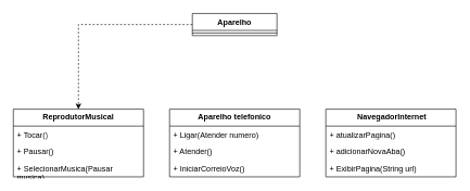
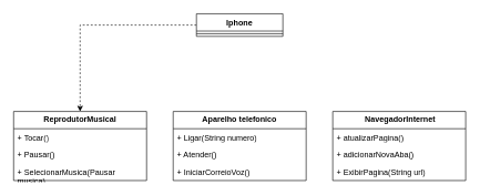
  <mxCell id="0" />
  <mxCell id="1" parent="0" />
  <mxCell id="2" style="edgeStyle=orthogonalEdgeStyle;rounded=0;orthogonalLoop=1;jettySize=auto;html=1;dashed=1;" edge="1" parent="1" source="3" target="5"><mxGeometry relative="1" as="geometry" /></mxCell>
- <mxCell id="3" value="Aparelho&lt;div&gt;&lt;br&gt;&lt;/div&gt;" style="swimlane;fontStyle=1;align=center;verticalAlign=top;childLayout=stackLayout;horizontal=1;startSize=26;horizontalStack=0;resizeParent=1;resizeParentMax=0;resizeLast=0;collapsible=1;marginBottom=0;whiteSpace=wrap;html=1;" parent="1" vertex="1"><mxGeometry x="295" y="20" width="130" height="34" as="geometry"><mxRectangle x="340" y="-106" width="100" height="30" as="alternateBounds" /></mxGeometry></mxCell>
+ <mxCell id="3" value="Iphone&lt;div&gt;&lt;br&gt;&lt;/div&gt;" style="swimlane;fontStyle=1;align=center;verticalAlign=top;childLayout=stackLayout;horizontal=1;startSize=26;horizontalStack=0;resizeParent=1;resizeParentMax=0;resizeLast=0;collapsible=1;marginBottom=0;whiteSpace=wrap;html=1;" parent="1" vertex="1"><mxGeometry x="295" y="20" width="130" height="34" as="geometry"><mxRectangle x="340" y="-106" width="100" height="30" as="alternateBounds" /></mxGeometry></mxCell>
  <mxCell id="4" value="" style="line;strokeWidth=1;fillColor=none;align=left;verticalAlign=middle;spacingTop=-1;spacingLeft=3;spacingRight=3;rotatable=0;labelPosition=right;points=[];portConstraint=eastwest;strokeColor=inherit;" parent="3" vertex="1"><mxGeometry y="26" width="130" height="8" as="geometry" /></mxCell>
  <mxCell id="5" value="&lt;b&gt;ReprodutorMusical&lt;/b&gt;" style="swimlane;fontStyle=0;childLayout=stackLayout;horizontal=1;startSize=26;fillColor=none;horizontalStack=0;resizeParent=1;resizeParentMax=0;resizeLast=0;collapsible=1;marginBottom=0;whiteSpace=wrap;html=1;" vertex="1" parent="1"><mxGeometry x="20" y="167" width="200" height="104" as="geometry" /></mxCell>
  <mxCell id="6" value="+ Tocar()" style="text;strokeColor=none;fillColor=none;align=left;verticalAlign=top;spacingLeft=4;spacingRight=4;overflow=hidden;rotatable=0;points=[[0,0.5],[1,0.5]];portConstraint=eastwest;whiteSpace=wrap;html=1;" vertex="1" parent="5"><mxGeometry y="26" width="200" height="26" as="geometry" /></mxCell>
  <mxCell id="7" value="+ Pausar()" style="text;strokeColor=none;fillColor=none;align=left;verticalAlign=top;spacingLeft=4;spacingRight=4;overflow=hidden;rotatable=0;points=[[0,0.5],[1,0.5]];portConstraint=eastwest;whiteSpace=wrap;html=1;" vertex="1" parent="5"><mxGeometry y="52" width="200" height="26" as="geometry" /></mxCell>
  <mxCell id="8" value="+ SelecionarMusica(Pausar musica&lt;span style=&quot;background-color: initial;&quot;&gt;)&lt;/span&gt;" style="text;strokeColor=none;fillColor=none;align=left;verticalAlign=top;spacingLeft=4;spacingRight=4;overflow=hidden;rotatable=0;points=[[0,0.5],[1,0.5]];portConstraint=eastwest;whiteSpace=wrap;html=1;" vertex="1" parent="5"><mxGeometry y="78" width="200" height="26" as="geometry" /></mxCell>
  <mxCell id="9" value="&lt;b&gt;&amp;nbsp;NavegadorInternet&lt;/b&gt;" style="swimlane;fontStyle=0;childLayout=stackLayout;horizontal=1;startSize=26;fillColor=none;horizontalStack=0;resizeParent=1;resizeParentMax=0;resizeLast=0;collapsible=1;marginBottom=0;whiteSpace=wrap;html=1;" vertex="1" parent="1"><mxGeometry x="500" y="167" width="200" height="104" as="geometry" /></mxCell>
  <mxCell id="10" value="+ atualizarPagina()" style="text;strokeColor=none;fillColor=none;align=left;verticalAlign=top;spacingLeft=4;spacingRight=4;overflow=hidden;rotatable=0;points=[[0,0.5],[1,0.5]];portConstraint=eastwest;whiteSpace=wrap;html=1;" vertex="1" parent="9"><mxGeometry y="26" width="200" height="26" as="geometry" /></mxCell>
  <mxCell id="11" value="+ adicionarNovaAba()" style="text;strokeColor=none;fillColor=none;align=left;verticalAlign=top;spacingLeft=4;spacingRight=4;overflow=hidden;rotatable=0;points=[[0,0.5],[1,0.5]];portConstraint=eastwest;whiteSpace=wrap;html=1;" vertex="1" parent="9"><mxGeometry y="52" width="200" height="26" as="geometry" /></mxCell>
  <mxCell id="12" value="+ ExibirPagina(String url&lt;span style=&quot;background-color: initial;&quot;&gt;)&lt;/span&gt;" style="text;strokeColor=none;fillColor=none;align=left;verticalAlign=top;spacingLeft=4;spacingRight=4;overflow=hidden;rotatable=0;points=[[0,0.5],[1,0.5]];portConstraint=eastwest;whiteSpace=wrap;html=1;" vertex="1" parent="9"><mxGeometry y="78" width="200" height="26" as="geometry" /></mxCell>
  <mxCell id="13" value="&lt;b&gt;Aparelho telefonico&lt;/b&gt;" style="swimlane;fontStyle=0;childLayout=stackLayout;horizontal=1;startSize=26;fillColor=none;horizontalStack=0;resizeParent=1;resizeParentMax=0;resizeLast=0;collapsible=1;marginBottom=0;whiteSpace=wrap;html=1;" vertex="1" parent="1"><mxGeometry x="260" y="167" width="200" height="104" as="geometry" /></mxCell>
- <mxCell id="14" value="+ Ligar(Atender numero)" style="text;strokeColor=none;fillColor=none;align=left;verticalAlign=top;spacingLeft=4;spacingRight=4;overflow=hidden;rotatable=0;points=[[0,0.5],[1,0.5]];portConstraint=eastwest;whiteSpace=wrap;html=1;" vertex="1" parent="13"><mxGeometry y="26" width="200" height="26" as="geometry" /></mxCell>
+ <mxCell id="14" value="+ Ligar(String numero)" style="text;strokeColor=none;fillColor=none;align=left;verticalAlign=top;spacingLeft=4;spacingRight=4;overflow=hidden;rotatable=0;points=[[0,0.5],[1,0.5]];portConstraint=eastwest;whiteSpace=wrap;html=1;" vertex="1" parent="13"><mxGeometry y="26" width="200" height="26" as="geometry" /></mxCell>
  <mxCell id="15" value="+ Atender()" style="text;strokeColor=none;fillColor=none;align=left;verticalAlign=top;spacingLeft=4;spacingRight=4;overflow=hidden;rotatable=0;points=[[0,0.5],[1,0.5]];portConstraint=eastwest;whiteSpace=wrap;html=1;" vertex="1" parent="13"><mxGeometry y="52" width="200" height="26" as="geometry" /></mxCell>
  <mxCell id="16" value="+ IniciarCorreioVoz(&lt;span style=&quot;background-color: initial;&quot;&gt;)&lt;/span&gt;" style="text;strokeColor=none;fillColor=none;align=left;verticalAlign=top;spacingLeft=4;spacingRight=4;overflow=hidden;rotatable=0;points=[[0,0.5],[1,0.5]];portConstraint=eastwest;whiteSpace=wrap;html=1;" vertex="1" parent="13"><mxGeometry y="78" width="200" height="26" as="geometry" /></mxCell>
